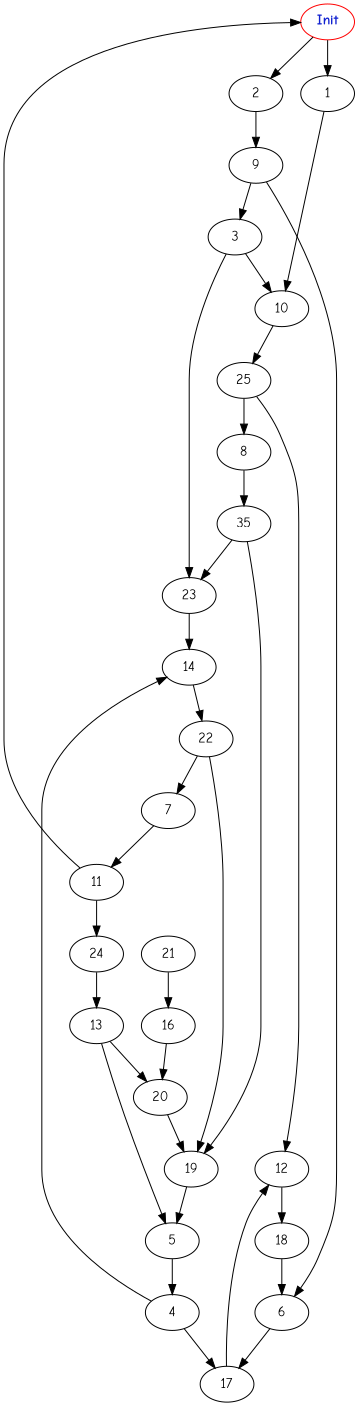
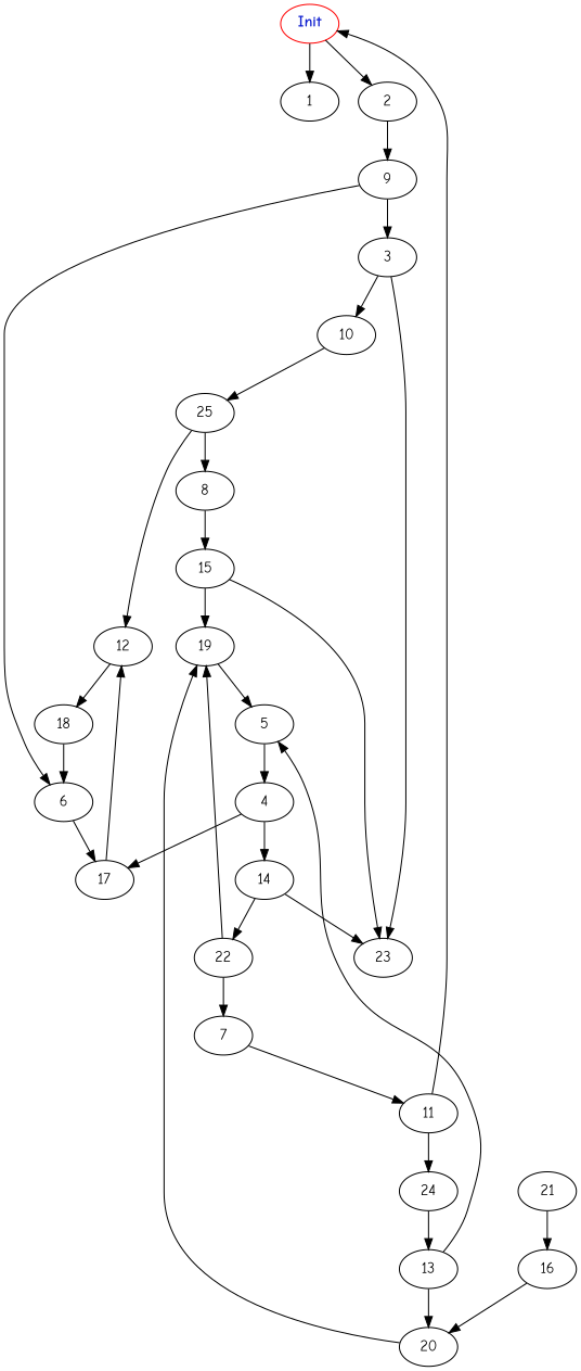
  digraph {
    fontname="Comic Neue"
    node [fontname="Comic Neue"]
    edge [fontname="Comic Neue" weight=2.0]
    n1 [color=red fontcolor="#1020d0" label=<<b>Init</b>>]
    1
    2
    10
    9
    25
    3
    6
    12
    8
    23
    17
    5
    4
    14
    22
    18
-   15 [label=35]
+   15
    19
    7
    11
    24
    20
    21
    16
    13
    n1 -> 1 [weight=9.0]
    n1 -> 2 [weight=1.0]
-   1 -> 10 [weight=6.0]
    2 -> 9 [weight=9.0]
    10 -> 25 [weight=1.0]
    9 -> 3 [weight=1.0]
    9 -> 6 [weight=3.0]
    25 -> 12 [weight=3.0]
    25 -> 8 [weight=8.0]
    3 -> 10
    3 -> 23
    6 -> 17 [weight=7.0]
    12 -> 18 [weight=8.0]
    8 -> 15 [weight=4.0]
-   23 -> 14 [weight=4.0]
+   14 -> 23 [weight=4.0]
    17 -> 12 [weight=8.0]
    5 -> 4 [weight=4.0]
    4 -> 17
    4 -> 14 [weight=5.0]
    14 -> 22 [weight=4.0]
    22 -> 19 [weight=8.0]
    22 -> 7
    18 -> 6 [weight=6.0]
    15 -> 23 [weight=1.0]
    15 -> 19 [weight=3.0]
    19 -> 5 [weight=9.0]
    7 -> 11 [weight=1.0]
    11 -> n1 [weight=6.0]
    11 -> 24 [weight=7.0]
    24 -> 13 [weight=4.0]
    20 -> 19
    21 -> 16 [weight=7.0]
    16 -> 20 [weight=3.0]
    13 -> 5
    13 -> 20 [weight=5.0]
  }
